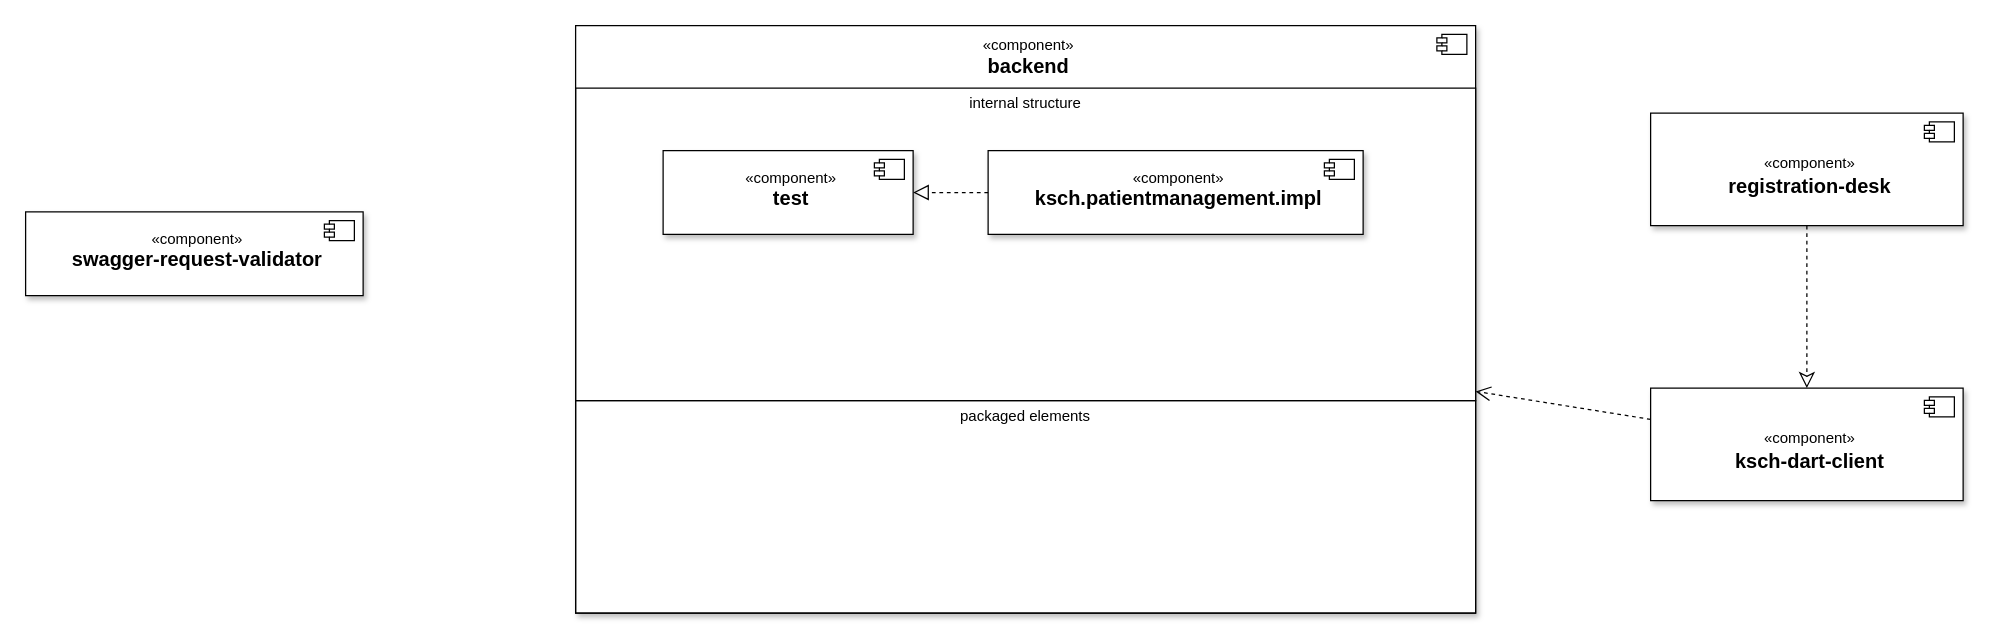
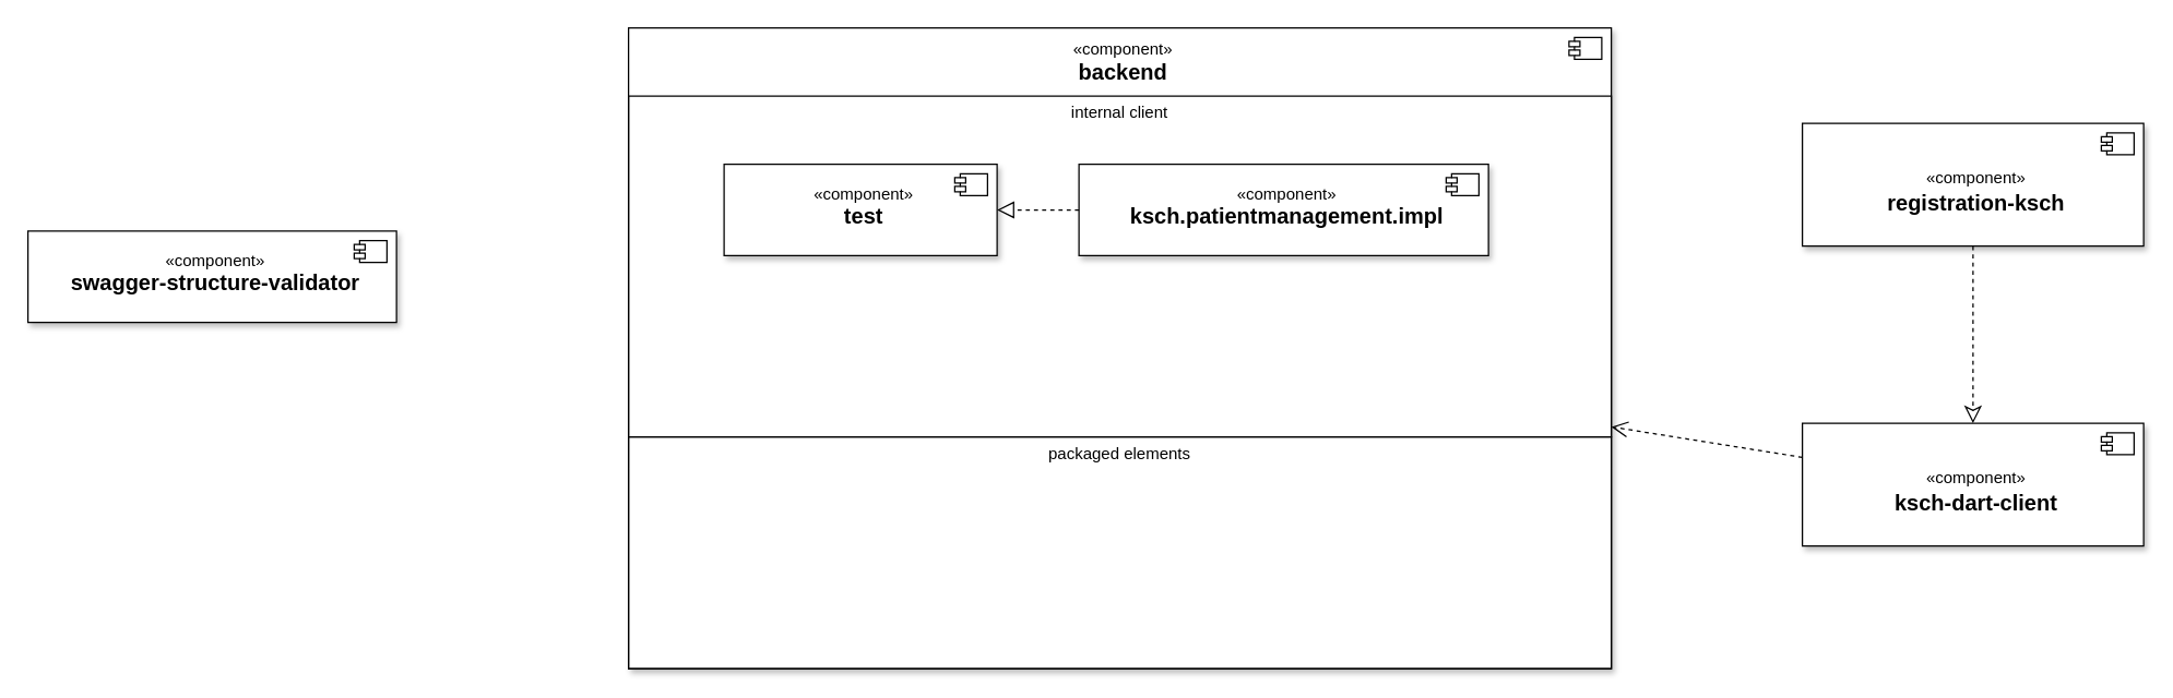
  <mxCell id="0" />
  <mxCell id="1" parent="0" />
  <mxCell id="2" value="" style="fontStyle=1;align=right;verticalAlign=top;childLayout=stackLayout;horizontal=1;horizontalStack=0;resizeParent=1;resizeParentMax=0;resizeLast=0;marginBottom=0;allowArrows=0;connectable=1;strokeColor=#000000;strokeWidth=1;fontSize=12;fillColor=default;shadow=1;" vertex="1" parent="1"><mxGeometry x="460" y="20" width="720" height="470" as="geometry" /></mxCell>
  <mxCell id="3" value="&lt;span style=&quot;font-weight: normal;&quot;&gt;«component»&lt;/span&gt;&lt;br&gt;&lt;font style=&quot;font-size: 16px;&quot;&gt;backend&lt;/font&gt;" style="html=1;align=center;spacingLeft=4;verticalAlign=middle;strokeColor=none;fillColor=none;fontStyle=1;strokeWidth=1;fontSize=12;" vertex="1" parent="2"><mxGeometry width="720" height="50" as="geometry" /></mxCell>
  <mxCell id="4" value="" style="shape=component;jettyWidth=8;jettyHeight=4;fontSize=12;fillColor=default;strokeColor=default;strokeWidth=1;" vertex="1" parent="3"><mxGeometry x="1" width="24" height="16" relative="1" as="geometry"><mxPoint x="-31" y="7" as="offset" /></mxGeometry></mxCell>
- <mxCell id="5" value="internal structure" style="swimlane;swimlaneBody=1;swimlaneHead=1;horizontal=1;swimlaneLine=0;collapsible=0;fontStyle=0;strokeColor=#000000;strokeWidth=1;fontSize=12;fillColor=none;" vertex="1" parent="2"><mxGeometry y="50" width="720" height="250" as="geometry" /></mxCell>
+ <mxCell id="5" value="internal client" style="swimlane;swimlaneBody=1;swimlaneHead=1;horizontal=1;swimlaneLine=0;collapsible=0;fontStyle=0;strokeColor=#000000;strokeWidth=1;fontSize=12;fillColor=none;" vertex="1" parent="2"><mxGeometry y="50" width="720" height="250" as="geometry" /></mxCell>
  <mxCell id="6" value="" style="fontStyle=1;align=right;verticalAlign=top;childLayout=stackLayout;horizontal=1;horizontalStack=0;resizeParent=1;resizeParentMax=0;resizeLast=0;marginBottom=0;allowArrows=0;connectable=0;strokeColor=#000000;strokeWidth=1;fontSize=12;fillColor=default;spacingBottom=0;spacingTop=0;shadow=1;" vertex="1" parent="5"><mxGeometry x="330" y="50" width="300" height="67" as="geometry" /></mxCell>
  <mxCell id="7" value="&lt;span style=&quot;font-weight: normal;&quot;&gt;«component»&lt;/span&gt;&lt;br&gt;&lt;font style=&quot;font-size: 16px;&quot;&gt;ksch.patientmanagement.impl&lt;/font&gt;" style="html=1;align=center;spacingLeft=4;verticalAlign=top;strokeColor=none;fillColor=none;fontStyle=1;strokeWidth=1;fontSize=12;spacingTop=8;" vertex="1" parent="6"><mxGeometry width="300" height="67" as="geometry" /></mxCell>
  <mxCell id="8" value="" style="shape=component;jettyWidth=8;jettyHeight=4;fontSize=12;fillColor=default;strokeColor=default;strokeWidth=1;" vertex="1" parent="7"><mxGeometry x="1" width="24" height="16" relative="1" as="geometry"><mxPoint x="-31" y="7" as="offset" /></mxGeometry></mxCell>
  <mxCell id="9" value="" style="fontStyle=1;align=right;verticalAlign=top;childLayout=stackLayout;horizontal=1;horizontalStack=0;resizeParent=1;resizeParentMax=0;resizeLast=0;marginBottom=0;allowArrows=0;connectable=0;strokeColor=#000000;strokeWidth=1;fontSize=12;fillColor=default;spacingBottom=0;spacingTop=0;shadow=1;" vertex="1" parent="5"><mxGeometry x="70" y="50" width="200" height="67" as="geometry" /></mxCell>
  <mxCell id="10" value="&lt;span style=&quot;font-weight: normal;&quot;&gt;«component»&lt;/span&gt;&lt;br&gt;&lt;font style=&quot;font-size: 16px;&quot;&gt;test&lt;/font&gt;" style="html=1;align=center;spacingLeft=4;verticalAlign=top;strokeColor=none;fillColor=none;fontStyle=1;strokeWidth=1;fontSize=12;spacingTop=8;" vertex="1" parent="9"><mxGeometry width="200" height="67" as="geometry" /></mxCell>
  <mxCell id="11" value="" style="shape=component;jettyWidth=8;jettyHeight=4;fontSize=12;fillColor=default;strokeColor=default;strokeWidth=1;" vertex="1" parent="10"><mxGeometry x="1" width="24" height="16" relative="1" as="geometry"><mxPoint x="-31" y="7" as="offset" /></mxGeometry></mxCell>
  <mxCell id="12" value="" style="endArrow=block;html=1;rounded=0;dashed=1;endFill=0;fontSize=12;endSize=10;startSize=10;jumpStyle=gap;jumpSize=10;" edge="1" parent="5" source="7" target="10"><mxGeometry width="50" height="50" relative="1" as="geometry"><mxPoint x="-180" y="270" as="sourcePoint" /><mxPoint x="-150" y="230" as="targetPoint" /></mxGeometry></mxCell>
  <mxCell id="13" value="packaged elements" style="swimlane;swimlaneBody=1;swimlaneHead=1;horizontal=1;swimlaneLine=0;collapsible=0;fontStyle=0;strokeColor=#000000;strokeWidth=1;fontSize=12;fillColor=none;" vertex="1" parent="2"><mxGeometry y="300" width="720" height="170" as="geometry" /></mxCell>
  <mxCell id="14" value="" style="fontStyle=1;align=right;verticalAlign=middle;childLayout=stackLayout;horizontal=1;horizontalStack=0;resizeParent=1;resizeParentMax=0;resizeLast=0;marginBottom=0;allowArrows=0;connectable=0;strokeColor=#000000;strokeWidth=1;fontSize=12;fillColor=default;spacingBottom=0;spacingTop=0;shadow=1;" vertex="1" parent="1"><mxGeometry x="1320" y="90" width="250" height="90" as="geometry" /></mxCell>
- <mxCell id="15" value="&lt;span style=&quot;font-weight: normal;&quot;&gt;«component»&lt;/span&gt;&lt;font style=&quot;font-size: 16px;&quot;&gt;&lt;br&gt;registration-desk&lt;br&gt;&lt;/font&gt;" style="html=1;align=center;spacingLeft=4;verticalAlign=middle;strokeColor=none;fillColor=none;fontStyle=1;strokeWidth=1;fontSize=12;spacingTop=5;" vertex="1" parent="14"><mxGeometry width="250" height="90" as="geometry" /></mxCell>
+ <mxCell id="15" value="&lt;span style=&quot;font-weight: normal;&quot;&gt;«component»&lt;/span&gt;&lt;font style=&quot;font-size: 16px;&quot;&gt;&lt;br&gt;registration-ksch&lt;br&gt;&lt;/font&gt;" style="html=1;align=center;spacingLeft=4;verticalAlign=middle;strokeColor=none;fillColor=none;fontStyle=1;strokeWidth=1;fontSize=12;spacingTop=5;" vertex="1" parent="14"><mxGeometry width="250" height="90" as="geometry" /></mxCell>
  <mxCell id="16" value="" style="shape=component;jettyWidth=8;jettyHeight=4;fontSize=12;fillColor=default;strokeColor=default;strokeWidth=1;" vertex="1" parent="15"><mxGeometry x="1" width="24" height="16" relative="1" as="geometry"><mxPoint x="-31" y="7" as="offset" /></mxGeometry></mxCell>
  <mxCell id="17" value="" style="fontStyle=1;align=right;verticalAlign=middle;childLayout=stackLayout;horizontal=1;horizontalStack=0;resizeParent=1;resizeParentMax=0;resizeLast=0;marginBottom=0;allowArrows=0;connectable=0;strokeColor=#000000;strokeWidth=1;fontSize=12;fillColor=default;spacingBottom=0;spacingTop=0;shadow=1;" vertex="1" parent="1"><mxGeometry x="1320" y="310" width="250" height="90" as="geometry" /></mxCell>
  <mxCell id="18" value="&lt;span style=&quot;font-weight: normal;&quot;&gt;«component»&lt;/span&gt;&lt;font style=&quot;font-size: 16px;&quot;&gt;&lt;br&gt;ksch-dart-client&lt;br&gt;&lt;/font&gt;" style="html=1;align=center;spacingLeft=4;verticalAlign=middle;strokeColor=none;fillColor=none;fontStyle=1;strokeWidth=1;fontSize=12;spacingTop=5;" vertex="1" parent="17"><mxGeometry width="250" height="90" as="geometry" /></mxCell>
  <mxCell id="19" value="" style="shape=component;jettyWidth=8;jettyHeight=4;fontSize=12;fillColor=default;strokeColor=default;strokeWidth=1;" vertex="1" parent="18"><mxGeometry x="1" width="24" height="16" relative="1" as="geometry"><mxPoint x="-31" y="7" as="offset" /></mxGeometry></mxCell>
  <mxCell id="20" value="" style="fontStyle=1;align=right;verticalAlign=top;childLayout=stackLayout;horizontal=1;horizontalStack=0;resizeParent=1;resizeParentMax=0;resizeLast=0;marginBottom=0;allowArrows=0;connectable=0;strokeColor=#000000;strokeWidth=1;fontSize=12;fillColor=default;spacingBottom=0;spacingTop=0;shadow=1;" vertex="1" parent="1"><mxGeometry x="20" y="169" width="270" height="67" as="geometry" /></mxCell>
- <mxCell id="21" value="&lt;span style=&quot;font-weight: normal;&quot;&gt;«component»&lt;/span&gt;&lt;br&gt;&lt;font style=&quot;font-size: 16px;&quot;&gt;swagger-request-validator&lt;/font&gt;" style="html=1;align=center;spacingLeft=4;verticalAlign=top;strokeColor=none;fillColor=none;fontStyle=1;strokeWidth=1;fontSize=12;spacingTop=8;" vertex="1" parent="20"><mxGeometry width="270" height="67" as="geometry" /></mxCell>
+ <mxCell id="21" value="&lt;span style=&quot;font-weight: normal;&quot;&gt;«component»&lt;/span&gt;&lt;br&gt;&lt;font style=&quot;font-size: 16px;&quot;&gt;swagger-structure-validator&lt;/font&gt;" style="html=1;align=center;spacingLeft=4;verticalAlign=top;strokeColor=none;fillColor=none;fontStyle=1;strokeWidth=1;fontSize=12;spacingTop=8;" vertex="1" parent="20"><mxGeometry width="270" height="67" as="geometry" /></mxCell>
  <mxCell id="22" value="" style="shape=component;jettyWidth=8;jettyHeight=4;fontSize=12;fillColor=default;strokeColor=default;strokeWidth=1;" vertex="1" parent="21"><mxGeometry x="1" width="24" height="16" relative="1" as="geometry"><mxPoint x="-31" y="7" as="offset" /></mxGeometry></mxCell>
  <mxCell id="23" value="" style="endArrow=open;html=1;rounded=0;dashed=1;endFill=0;fontSize=12;endSize=10;startSize=10;jumpStyle=gap;jumpSize=10;" edge="1" parent="1" source="18" target="2"><mxGeometry width="50" height="50" relative="1" as="geometry"><mxPoint x="1420" y="620" as="sourcePoint" /><mxPoint x="1360" y="520" as="targetPoint" /></mxGeometry></mxCell>
  <mxCell id="24" value="" style="endArrow=classic;html=1;rounded=0;dashed=1;endFill=0;fontSize=12;endSize=10;startSize=10;jumpStyle=gap;jumpSize=10;" edge="1" parent="1" source="15" target="18"><mxGeometry width="50" height="50" relative="1" as="geometry"><mxPoint x="1440" y="570" as="sourcePoint" /><mxPoint x="1460" y="340" as="targetPoint" /></mxGeometry></mxCell>
